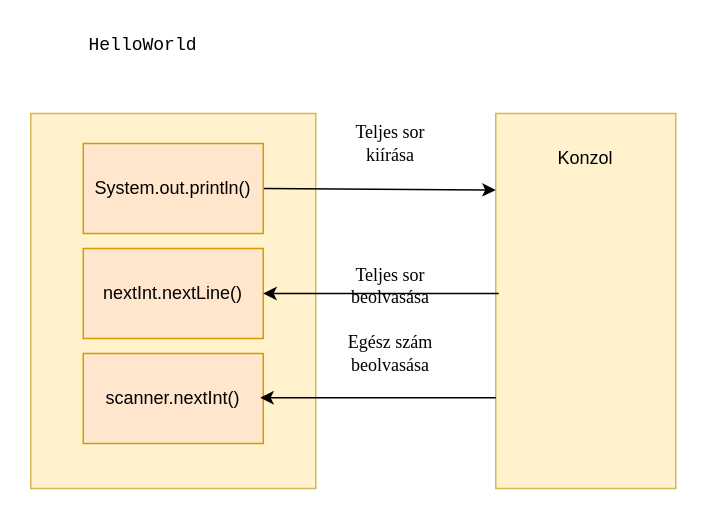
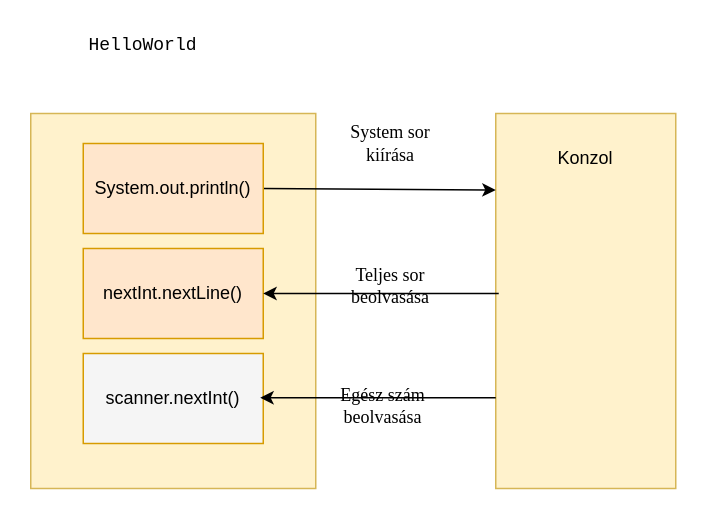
  <mxCell id="0" />
  <mxCell id="1" parent="0" />
  <mxCell id="2" value="" style="rounded=0;whiteSpace=wrap;html=1;fillColor=#fff2cc;strokeColor=#d6b656;" vertex="1" parent="1"><mxGeometry x="20" y="75" width="190" height="250" as="geometry" /></mxCell>
  <mxCell id="3" value="" style="rounded=0;whiteSpace=wrap;html=1;fillColor=#fff2cc;strokeColor=#d6b656;" vertex="1" parent="1"><mxGeometry x="330" y="75" width="120" height="250" as="geometry" /></mxCell>
  <mxCell id="4" value="HelloWorld" style="text;html=1;strokeColor=none;fillColor=none;align=center;verticalAlign=middle;whiteSpace=wrap;rounded=0;fontFamily=Courier New;" vertex="1" parent="1"><mxGeometry x="75" y="20" width="40" height="20" as="geometry" /></mxCell>
  <mxCell id="5" value="Konzol" style="text;html=1;strokeColor=none;fillColor=none;align=center;verticalAlign=middle;whiteSpace=wrap;rounded=0;" vertex="1" parent="1"><mxGeometry x="370" y="95" width="40" height="20" as="geometry" /></mxCell>
  <mxCell id="6" value="" style="endArrow=classic;html=1;entryX=0;entryY=0.204;entryDx=0;entryDy=0;exitX=1;exitY=0.5;exitDx=0;exitDy=0;entryPerimeter=0;" edge="1" parent="1" source="7" target="3"><mxGeometry width="50" height="50" relative="1" as="geometry"><mxPoint x="200" y="405" as="sourcePoint" /><mxPoint x="250" y="355" as="targetPoint" /></mxGeometry></mxCell>
  <mxCell id="7" value="System.out.println()" style="rounded=0;whiteSpace=wrap;html=1;fillColor=#ffe6cc;strokeColor=#d79b00;" vertex="1" parent="1"><mxGeometry x="55" y="95" width="120" height="60" as="geometry" /></mxCell>
  <mxCell id="8" value="nextInt.nextLine()" style="rounded=0;whiteSpace=wrap;html=1;fillColor=#ffe6cc;strokeColor=#d79b00;" vertex="1" parent="1"><mxGeometry x="55" y="165" width="120" height="60" as="geometry" /></mxCell>
- <mxCell id="9" value="scanner.nextInt()" style="rounded=0;whiteSpace=wrap;html=1;fillColor=#ffe6cc;strokeColor=#d79b00;" vertex="1" parent="1"><mxGeometry x="55" y="235" width="120" height="60" as="geometry" /></mxCell>
+ <mxCell id="9" value="scanner.nextInt()" style="rounded=0;whiteSpace=wrap;html=1;fillColor=#f5f5f5;strokeColor=#d79b00;" vertex="1" parent="1"><mxGeometry x="55" y="235" width="120" height="60" as="geometry" /></mxCell>
  <mxCell id="10" value="" style="endArrow=classic;html=1;entryX=1;entryY=0.5;entryDx=0;entryDy=0;" edge="1" parent="1" target="8"><mxGeometry width="50" height="50" relative="1" as="geometry"><mxPoint x="332" y="195" as="sourcePoint" /><mxPoint x="340" y="150" as="targetPoint" /></mxGeometry></mxCell>
  <mxCell id="11" value="" style="endArrow=classic;html=1;entryX=1;entryY=0.5;entryDx=0;entryDy=0;" edge="1" parent="1"><mxGeometry width="50" height="50" relative="1" as="geometry"><mxPoint x="330" y="264.5" as="sourcePoint" /><mxPoint x="173" y="264.5" as="targetPoint" /></mxGeometry></mxCell>
  <mxCell id="12" value="Teljes sor beolvasása" style="text;html=1;strokeColor=none;fillColor=none;align=center;verticalAlign=middle;whiteSpace=wrap;rounded=0;fontFamily=Times New Roman;" vertex="1" parent="1"><mxGeometry x="230" y="180" width="60" height="20" as="geometry" /></mxCell>
- <mxCell id="13" value="Teljes sor kiírása" style="text;html=1;strokeColor=none;fillColor=none;align=center;verticalAlign=middle;whiteSpace=wrap;rounded=0;fontFamily=Times New Roman;" vertex="1" parent="1"><mxGeometry x="230" y="85" width="60" height="20" as="geometry" /></mxCell>
- <mxCell id="14" value="Egész szám&lt;br&gt;beolvasása" style="text;html=1;strokeColor=none;fillColor=none;align=center;verticalAlign=middle;whiteSpace=wrap;rounded=0;fontFamily=Times New Roman;" vertex="1" parent="1"><mxGeometry x="230" y="225" width="60" height="20" as="geometry" /></mxCell>
+ <mxCell id="13" value="System sor kiírása" style="text;html=1;strokeColor=none;fillColor=none;align=center;verticalAlign=middle;whiteSpace=wrap;rounded=0;fontFamily=Times New Roman;" vertex="1" parent="1"><mxGeometry x="230" y="85" width="60" height="20" as="geometry" /></mxCell>
+ <mxCell id="14" value="Egész szám&lt;br&gt;beolvasása" style="text;html=1;strokeColor=none;fillColor=none;align=center;verticalAlign=middle;whiteSpace=wrap;rounded=0;fontFamily=Times New Roman;" vertex="1" parent="1"><mxGeometry x="225" y="260" width="60" height="20" as="geometry" /></mxCell>
